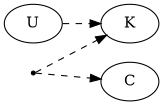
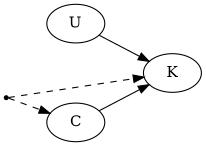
  digraph {
    rankdir=LR
    node [shape=ellipse]
    n1 [label=U]
    n2 [label=K]
    n3 [label=C]
    Unobserved_0 [shape=point]
-   n1 -> n2 [style=dashed]
+   n1 -> n2
+   n3 -> n2
    Unobserved_0 -> n2 [style=dashed]
    Unobserved_0 -> n3 [style=dashed]
  }
